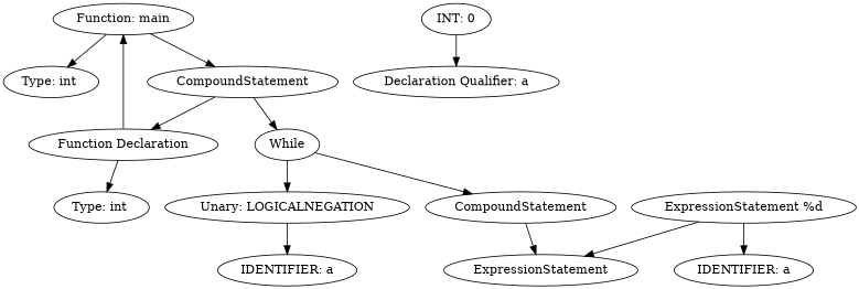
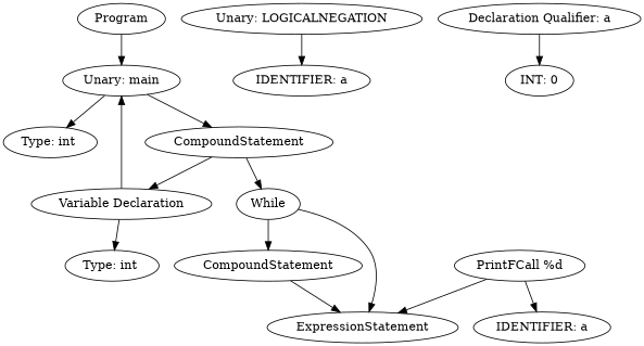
  digraph {
-   n2 [label="Function: main"]
+   n1 [label=Program]
+   n2 [label="Unary: main"]
    n3 [label="Type: int "]
    n4 [label=CompoundStatement]
-   n5 [label="Function Declaration"]
+   n5 [label="Variable Declaration"]
    n6 [label=While]
    n7 [label="Type: int "]
    n8 [label="Unary: LOGICALNEGATION"]
    n9 [label=CompoundStatement]
    n10 [label="Declaration Qualifier: a"]
    n11 [label="INT: 0"]
    n12 [label="IDENTIFIER: a"]
    n13 [label=ExpressionStatement]
-   n14 [label="ExpressionStatement %d"]
+   n14 [label="PrintFCall %d"]
    n15 [label="IDENTIFIER: a"]
+   n1 -> n2
    n2 -> n3
    n2 -> n4
    n4 -> n5
    n4 -> n6
    n5 -> n2
    n5 -> n7
-   n6 -> n8
+   n6 -> n13
    n6 -> n9
    n8 -> n12
    n9 -> n13
-   n11 -> n10
+   n10 -> n11
    n14 -> n13
    n14 -> n15
  }
